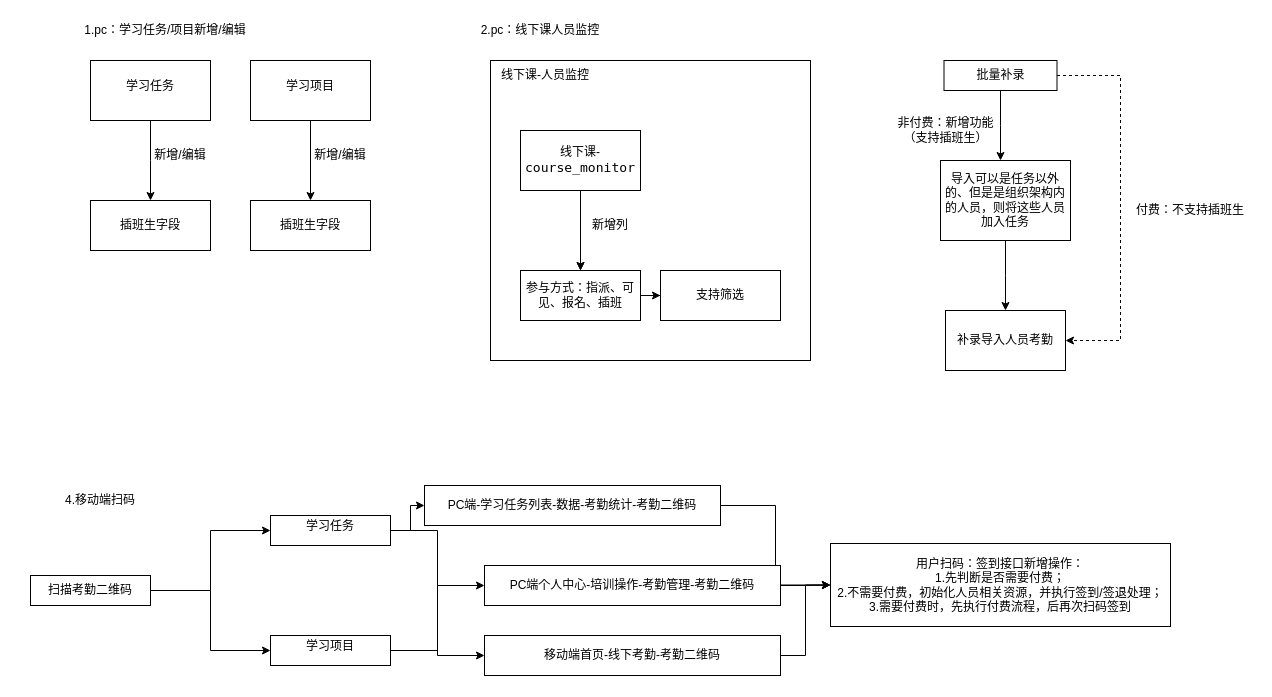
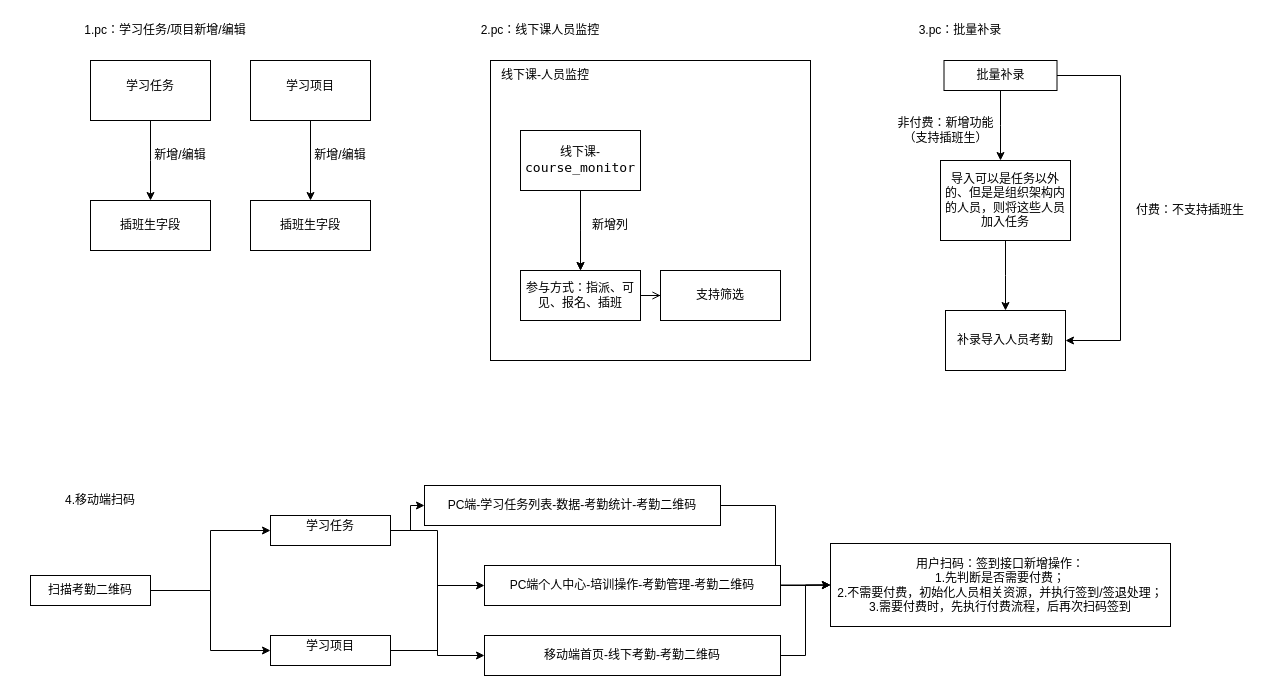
  <mxCell id="0" />
  <mxCell id="1" parent="0" />
  <mxCell id="2" style="edgeStyle=orthogonalEdgeStyle;rounded=0;orthogonalLoop=1;jettySize=auto;html=1;" edge="1" parent="1" source="3"><mxGeometry relative="1" as="geometry"><mxPoint x="150" y="200" as="targetPoint" /></mxGeometry></mxCell>
  <mxCell id="3" value="&lt;div class=&quot;lake-content&quot;&gt;&lt;p id=&quot;ud83db1a8&quot; class=&quot;ne-p&quot; style=&quot;margin: 0 ; padding: 0 ; min-height: 24px&quot;&gt;&lt;span class=&quot;ne-text&quot;&gt;学习任务&lt;/span&gt;&lt;/p&gt;&lt;/div&gt;" style="rounded=0;whiteSpace=wrap;html=1;" vertex="1" parent="1"><mxGeometry x="90" y="60" width="120" height="60" as="geometry" /></mxCell>
  <mxCell id="4" style="edgeStyle=orthogonalEdgeStyle;rounded=0;orthogonalLoop=1;jettySize=auto;html=1;entryX=0.5;entryY=0;entryDx=0;entryDy=0;" edge="1" parent="1" source="5" target="8"><mxGeometry relative="1" as="geometry" /></mxCell>
  <mxCell id="5" value="&lt;div class=&quot;lake-content&quot;&gt;&lt;p id=&quot;ud83db1a8&quot; class=&quot;ne-p&quot; style=&quot;margin: 0 ; padding: 0 ; min-height: 24px&quot;&gt;&lt;span class=&quot;ne-text&quot;&gt;学习项目&lt;/span&gt;&lt;/p&gt;&lt;/div&gt;" style="rounded=0;whiteSpace=wrap;html=1;" vertex="1" parent="1"><mxGeometry x="250" y="60" width="120" height="60" as="geometry" /></mxCell>
  <mxCell id="6" value="&lt;div class=&quot;lake-content&quot;&gt;&lt;span class=&quot;ne-text&quot;&gt;插班生字段&lt;/span&gt;&lt;/div&gt;" style="rounded=0;whiteSpace=wrap;html=1;" vertex="1" parent="1"><mxGeometry x="90" y="200" width="120" height="50" as="geometry" /></mxCell>
  <mxCell id="7" value="新增/编辑" style="text;html=1;strokeColor=none;fillColor=none;align=center;verticalAlign=middle;whiteSpace=wrap;rounded=0;" vertex="1" parent="1"><mxGeometry x="150" y="140" width="60" height="30" as="geometry" /></mxCell>
  <mxCell id="8" value="&lt;div class=&quot;lake-content&quot;&gt;&lt;span class=&quot;ne-text&quot;&gt;插班生字段&lt;/span&gt;&lt;/div&gt;" style="rounded=0;whiteSpace=wrap;html=1;" vertex="1" parent="1"><mxGeometry x="250" y="200" width="120" height="50" as="geometry" /></mxCell>
  <mxCell id="9" value="新增/编辑" style="text;html=1;strokeColor=none;fillColor=none;align=center;verticalAlign=middle;whiteSpace=wrap;rounded=0;" vertex="1" parent="1"><mxGeometry x="310" y="140" width="60" height="30" as="geometry" /></mxCell>
  <mxCell id="10" value="" style="rounded=0;whiteSpace=wrap;html=1;labelBackgroundColor=#FFFFFF;fontColor=#000000;" vertex="1" parent="1"><mxGeometry x="490" y="60" width="320" height="300" as="geometry" /></mxCell>
  <mxCell id="11" value="线下课-&lt;span style=&quot;font-family: &amp;#34;jetbrains mono&amp;#34; , monospace ; font-size: 9.8pt ; background-color: rgb(255 , 255 , 255)&quot;&gt;course_monitor&lt;/span&gt;" style="rounded=0;whiteSpace=wrap;html=1;" vertex="1" parent="1"><mxGeometry x="520" y="130" width="120" height="60" as="geometry" /></mxCell>
  <mxCell id="12" style="edgeStyle=orthogonalEdgeStyle;rounded=0;orthogonalLoop=1;jettySize=auto;html=1;fontColor=#000000;" edge="1" parent="1" source="11"><mxGeometry relative="1" as="geometry"><mxPoint x="580" y="270" as="targetPoint" /></mxGeometry></mxCell>
- <mxCell id="13" style="edgeStyle=orthogonalEdgeStyle;rounded=0;orthogonalLoop=1;jettySize=auto;html=1;fontColor=#000000;" edge="1" parent="1" source="14" target="18"><mxGeometry relative="1" as="geometry" /></mxCell>
+ <mxCell id="13" style="edgeStyle=orthogonalEdgeStyle;rounded=0;orthogonalLoop=1;jettySize=auto;html=1;fontColor=#000000;endArrow=open;" edge="1" parent="1" source="14" target="18"><mxGeometry relative="1" as="geometry" /></mxCell>
  <mxCell id="14" value="&lt;div class=&quot;lake-content&quot;&gt;&lt;span&gt;参与方式&lt;/span&gt;：&lt;span&gt;指派、可见、报名、插班&lt;/span&gt;&lt;/div&gt;" style="rounded=0;whiteSpace=wrap;html=1;" vertex="1" parent="1"><mxGeometry x="520" y="270" width="120" height="50" as="geometry" /></mxCell>
  <mxCell id="15" value="线下课-人员监控" style="text;html=1;strokeColor=none;fillColor=none;align=center;verticalAlign=middle;whiteSpace=wrap;rounded=0;labelBackgroundColor=#FFFFFF;fontColor=#000000;" vertex="1" parent="1"><mxGeometry x="490" y="60" width="110" height="30" as="geometry" /></mxCell>
  <mxCell id="16" value="线下课-&lt;span style=&quot;font-family: &amp;#34;jetbrains mono&amp;#34; , monospace ; font-size: 9.8pt ; background-color: rgb(255 , 255 , 255)&quot;&gt;course_monitor&lt;/span&gt;" style="rounded=0;whiteSpace=wrap;html=1;" vertex="1" parent="1"><mxGeometry x="520" y="130" width="120" height="60" as="geometry" /></mxCell>
  <mxCell id="17" style="edgeStyle=orthogonalEdgeStyle;rounded=0;orthogonalLoop=1;jettySize=auto;html=1;fontColor=#000000;" edge="1" source="16" parent="1"><mxGeometry relative="1" as="geometry"><mxPoint x="580" y="270" as="targetPoint" /></mxGeometry></mxCell>
  <mxCell id="18" value="&lt;div class=&quot;lake-content&quot;&gt;支持筛选&lt;/div&gt;" style="rounded=0;whiteSpace=wrap;html=1;" vertex="1" parent="1"><mxGeometry x="660" y="270" width="120" height="50" as="geometry" /></mxCell>
  <mxCell id="19" style="edgeStyle=orthogonalEdgeStyle;rounded=0;orthogonalLoop=1;jettySize=auto;html=1;entryX=0;entryY=0.5;entryDx=0;entryDy=0;fontColor=#000000;" edge="1" parent="1" source="21" target="24"><mxGeometry relative="1" as="geometry" /></mxCell>
  <mxCell id="20" style="edgeStyle=orthogonalEdgeStyle;rounded=0;orthogonalLoop=1;jettySize=auto;html=1;entryX=0;entryY=0.5;entryDx=0;entryDy=0;fontColor=#000000;" edge="1" parent="1" source="21" target="26"><mxGeometry relative="1" as="geometry" /></mxCell>
  <mxCell id="21" value="&lt;div class=&quot;lake-content&quot;&gt;&lt;span class=&quot;ne-text&quot;&gt;扫描考勤二维码&lt;/span&gt;&lt;/div&gt;" style="rounded=0;whiteSpace=wrap;html=1;labelBackgroundColor=#FFFFFF;fontColor=#000000;" vertex="1" parent="1"><mxGeometry x="30" y="575" width="120" height="30" as="geometry" /></mxCell>
  <mxCell id="22" style="edgeStyle=orthogonalEdgeStyle;rounded=0;orthogonalLoop=1;jettySize=auto;html=1;entryX=0;entryY=0.5;entryDx=0;entryDy=0;fontColor=#000000;" edge="1" parent="1" source="24" target="28"><mxGeometry relative="1" as="geometry" /></mxCell>
  <mxCell id="23" style="edgeStyle=orthogonalEdgeStyle;rounded=0;orthogonalLoop=1;jettySize=auto;html=1;entryX=0;entryY=0.5;entryDx=0;entryDy=0;fontColor=#000000;" edge="1" parent="1" source="24" target="32"><mxGeometry relative="1" as="geometry" /></mxCell>
  <mxCell id="24" value="&lt;div class=&quot;lake-content&quot;&gt;&lt;p id=&quot;u7b562a75&quot; class=&quot;ne-p&quot; style=&quot;margin: 0 ; padding: 0 ; min-height: 24px&quot;&gt;&lt;span class=&quot;ne-text&quot;&gt;学习任务&lt;/span&gt;&lt;/p&gt;&lt;/div&gt;" style="rounded=0;whiteSpace=wrap;html=1;labelBackgroundColor=#FFFFFF;fontColor=#000000;" vertex="1" parent="1"><mxGeometry x="270" y="515" width="120" height="30" as="geometry" /></mxCell>
  <mxCell id="25" style="edgeStyle=orthogonalEdgeStyle;rounded=0;orthogonalLoop=1;jettySize=auto;html=1;entryX=0;entryY=0.5;entryDx=0;entryDy=0;fontColor=#000000;" edge="1" parent="1" source="26" target="30"><mxGeometry relative="1" as="geometry" /></mxCell>
  <mxCell id="26" value="&lt;div class=&quot;lake-content&quot;&gt;&lt;p id=&quot;u7b562a75&quot; class=&quot;ne-p&quot; style=&quot;margin: 0 ; padding: 0 ; min-height: 24px&quot;&gt;&lt;span class=&quot;ne-text&quot;&gt;学习项目&lt;/span&gt;&lt;/p&gt;&lt;/div&gt;" style="rounded=0;whiteSpace=wrap;html=1;labelBackgroundColor=#FFFFFF;fontColor=#000000;" vertex="1" parent="1"><mxGeometry x="270" y="635" width="120" height="30" as="geometry" /></mxCell>
  <mxCell id="27" style="edgeStyle=orthogonalEdgeStyle;rounded=0;orthogonalLoop=1;jettySize=auto;html=1;entryX=0;entryY=0.5;entryDx=0;entryDy=0;fontColor=#000000;" edge="1" parent="1" source="28" target="33"><mxGeometry relative="1" as="geometry" /></mxCell>
  <mxCell id="28" value="&lt;span&gt;PC端-学习任务列表-数据-考勤统计-考勤二维码&lt;/span&gt;" style="rounded=0;whiteSpace=wrap;html=1;labelBackgroundColor=#FFFFFF;fontColor=#000000;" vertex="1" parent="1"><mxGeometry x="424" y="485" width="296" height="40" as="geometry" /></mxCell>
  <mxCell id="29" style="edgeStyle=orthogonalEdgeStyle;rounded=0;orthogonalLoop=1;jettySize=auto;html=1;entryX=0;entryY=0.5;entryDx=0;entryDy=0;fontColor=#000000;" edge="1" parent="1" source="30" target="33"><mxGeometry relative="1" as="geometry" /></mxCell>
  <mxCell id="30" value="&lt;div class=&quot;lake-content&quot;&gt;&lt;span class=&quot;ne-text&quot;&gt;PC端个人中心-培训操作-考勤管理-考勤二维码&lt;/span&gt;&lt;/div&gt;" style="rounded=0;whiteSpace=wrap;html=1;labelBackgroundColor=#FFFFFF;fontColor=#000000;" vertex="1" parent="1"><mxGeometry x="484" y="565" width="296" height="40" as="geometry" /></mxCell>
  <mxCell id="31" style="edgeStyle=orthogonalEdgeStyle;rounded=0;orthogonalLoop=1;jettySize=auto;html=1;entryX=0;entryY=0.5;entryDx=0;entryDy=0;fontColor=#000000;" edge="1" parent="1" source="32" target="33"><mxGeometry relative="1" as="geometry" /></mxCell>
  <mxCell id="32" value="&lt;div class=&quot;lake-content&quot;&gt;&lt;span class=&quot;ne-text&quot;&gt;移动端首页-线下考勤-考勤二维码&lt;/span&gt;&lt;/div&gt;" style="rounded=0;whiteSpace=wrap;html=1;labelBackgroundColor=#FFFFFF;fontColor=#000000;" vertex="1" parent="1"><mxGeometry x="484" y="635" width="296" height="40" as="geometry" /></mxCell>
  <mxCell id="33" value="&lt;div class=&quot;lake-content&quot;&gt;&lt;p id=&quot;u7b562a75&quot; class=&quot;ne-p&quot; style=&quot;margin: 0 ; padding: 0 ; min-height: 24px&quot;&gt;&lt;span class=&quot;ne-text&quot;&gt;用户扫码：签到接口新增操作：&lt;br&gt;1.先判断是否&lt;/span&gt;需要付费；&lt;br&gt;2.不需要付费，初始化人员相关资源，并执行签到/签退处理；&lt;br&gt;3.需要付费时，先执行付费流程，后再次扫码签到&lt;/p&gt;&lt;/div&gt;" style="rounded=0;whiteSpace=wrap;html=1;labelBackgroundColor=#FFFFFF;fontColor=#000000;" vertex="1" parent="1"><mxGeometry x="830" y="543" width="340" height="83" as="geometry" /></mxCell>
  <mxCell id="34" value="1.pc：学习任务/项目新增/编辑" style="text;html=1;strokeColor=none;fillColor=none;align=center;verticalAlign=middle;whiteSpace=wrap;rounded=0;labelBackgroundColor=#FFFFFF;fontColor=#000000;" vertex="1" parent="1"><mxGeometry x="80" y="20" width="170" height="20" as="geometry" /></mxCell>
  <mxCell id="35" value="2.pc：线下课人员监控" style="text;html=1;strokeColor=none;fillColor=none;align=center;verticalAlign=middle;whiteSpace=wrap;rounded=0;labelBackgroundColor=#FFFFFF;fontColor=#000000;" vertex="1" parent="1"><mxGeometry x="460" y="20" width="160" height="20" as="geometry" /></mxCell>
  <mxCell id="36" value="4.移动端扫码" style="text;html=1;strokeColor=none;fillColor=none;align=center;verticalAlign=middle;whiteSpace=wrap;rounded=0;labelBackgroundColor=#FFFFFF;fontColor=#000000;" vertex="1" parent="1"><mxGeometry x="20" y="490" width="160" height="20" as="geometry" /></mxCell>
  <mxCell id="37" value="新增列" style="text;html=1;strokeColor=none;fillColor=none;align=center;verticalAlign=middle;whiteSpace=wrap;rounded=0;labelBackgroundColor=#FFFFFF;fontColor=#000000;" vertex="1" parent="1"><mxGeometry x="580" y="210" width="60" height="30" as="geometry" /></mxCell>
+ <mxCell id="38" value="3.pc：批量补录" style="text;html=1;strokeColor=none;fillColor=none;align=center;verticalAlign=middle;whiteSpace=wrap;rounded=0;labelBackgroundColor=#FFFFFF;fontColor=#000000;" vertex="1" parent="1"><mxGeometry x="880" y="20" width="160" height="20" as="geometry" /></mxCell>
  <mxCell id="39" style="edgeStyle=orthogonalEdgeStyle;rounded=0;orthogonalLoop=1;jettySize=auto;html=1;fontColor=#000000;" edge="1" parent="1" source="41"><mxGeometry relative="1" as="geometry"><mxPoint x="1000" y="160" as="targetPoint" /></mxGeometry></mxCell>
- <mxCell id="40" style="edgeStyle=orthogonalEdgeStyle;rounded=0;orthogonalLoop=1;jettySize=auto;html=1;entryX=1;entryY=0.5;entryDx=0;entryDy=0;fontColor=#000000;dashed=1;" edge="1" parent="1" source="41" target="45"><mxGeometry relative="1" as="geometry"><Array as="points"><mxPoint x="1120" y="75" /><mxPoint x="1120" y="340" /></Array></mxGeometry></mxCell>
+ <mxCell id="40" style="edgeStyle=orthogonalEdgeStyle;rounded=0;orthogonalLoop=1;jettySize=auto;html=1;entryX=1;entryY=0.5;entryDx=0;entryDy=0;fontColor=#000000;" edge="1" parent="1" source="41" target="45"><mxGeometry relative="1" as="geometry"><Array as="points"><mxPoint x="1120" y="75" /><mxPoint x="1120" y="340" /></Array></mxGeometry></mxCell>
  <mxCell id="41" value="批量补录" style="rounded=0;whiteSpace=wrap;html=1;labelBackgroundColor=#FFFFFF;fontColor=#000000;" vertex="1" parent="1"><mxGeometry x="943.5" y="60" width="113" height="30" as="geometry" /></mxCell>
  <mxCell id="42" style="edgeStyle=orthogonalEdgeStyle;rounded=0;orthogonalLoop=1;jettySize=auto;html=1;fontColor=#000000;" edge="1" parent="1" source="43"><mxGeometry relative="1" as="geometry"><mxPoint x="1005" y="310" as="targetPoint" /></mxGeometry></mxCell>
  <mxCell id="43" value="导入可以是任务以外的、但是是组织架构内的人员，则将这些人员加入任务" style="rounded=0;whiteSpace=wrap;html=1;labelBackgroundColor=#FFFFFF;fontColor=#000000;" vertex="1" parent="1"><mxGeometry x="940" y="160" width="130" height="80" as="geometry" /></mxCell>
  <mxCell id="44" value="非付费：新增功能（支持插班生）" style="text;html=1;strokeColor=none;fillColor=none;align=center;verticalAlign=middle;whiteSpace=wrap;rounded=0;labelBackgroundColor=#FFFFFF;fontColor=#000000;" vertex="1" parent="1"><mxGeometry x="894" y="120" width="103" height="20" as="geometry" /></mxCell>
  <mxCell id="45" value="补录导入人员考勤" style="rounded=0;whiteSpace=wrap;html=1;labelBackgroundColor=#FFFFFF;fontColor=#000000;" vertex="1" parent="1"><mxGeometry x="945" y="310" width="120" height="60" as="geometry" /></mxCell>
  <mxCell id="46" value="付费：不支持插班生" style="text;html=1;strokeColor=none;fillColor=none;align=center;verticalAlign=middle;whiteSpace=wrap;rounded=0;labelBackgroundColor=#FFFFFF;fontColor=#000000;" vertex="1" parent="1"><mxGeometry x="1130" y="200" width="120" height="20" as="geometry" /></mxCell>
